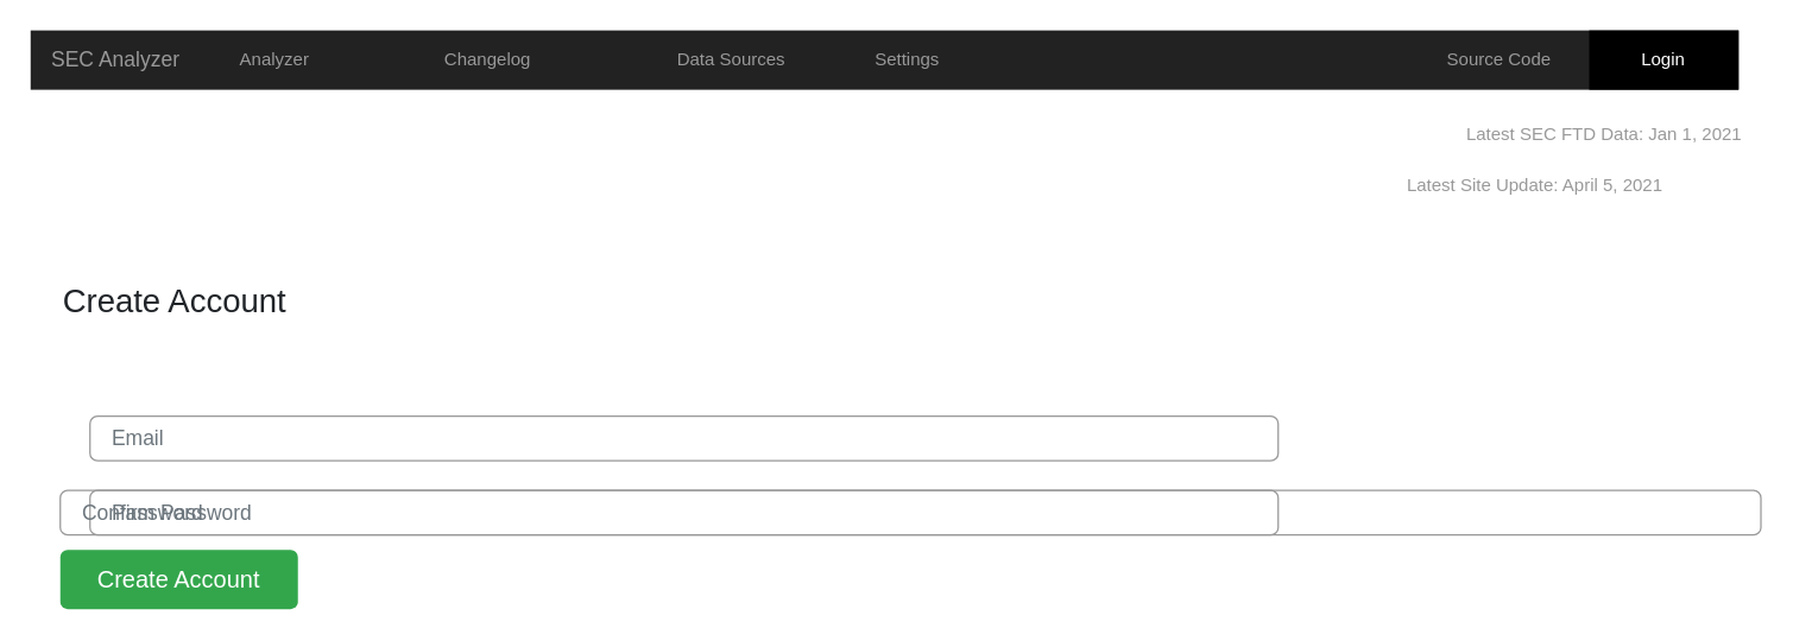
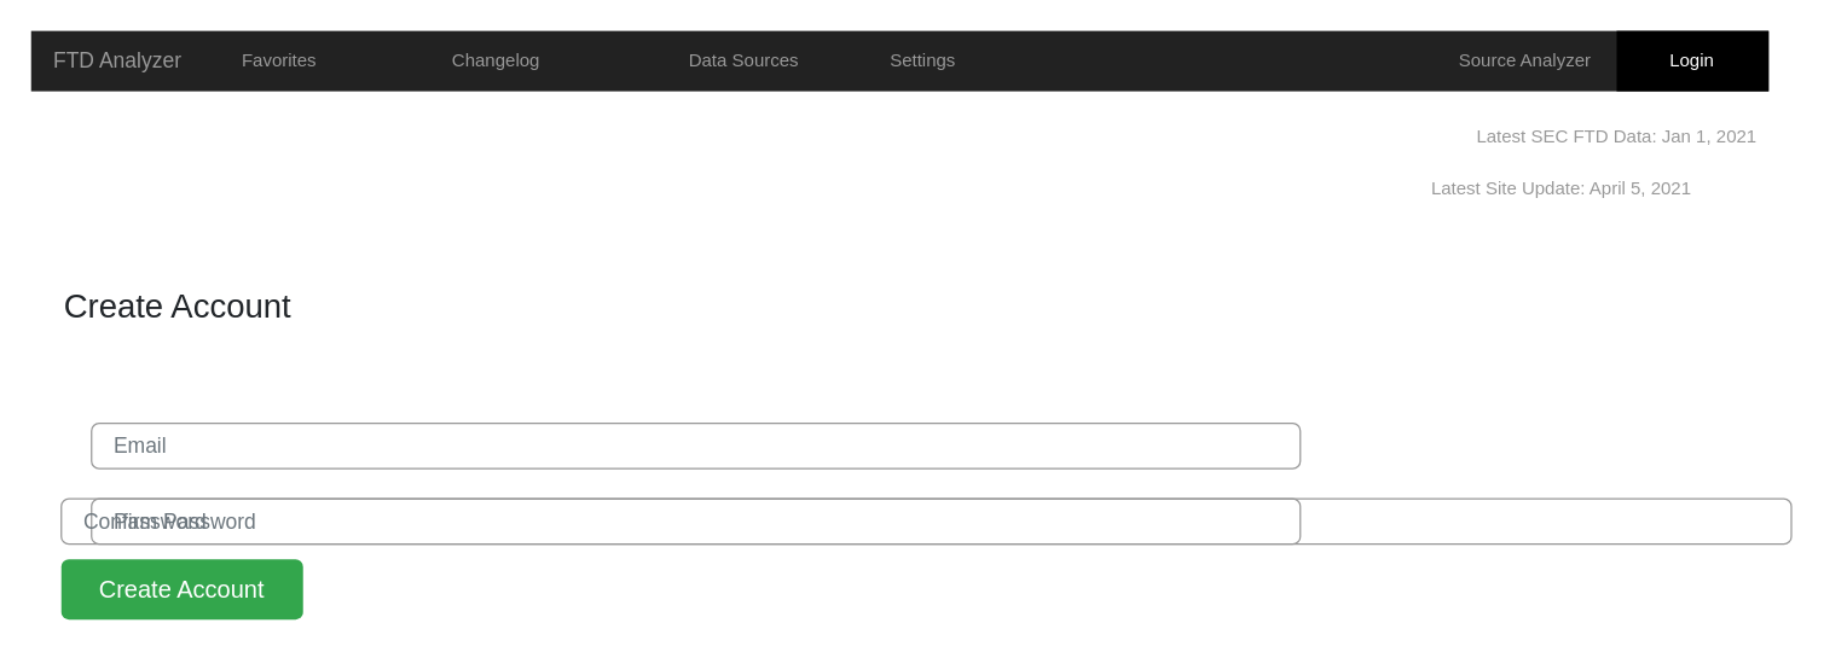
  <mxCell id="0" style=";html=1;" />
  <mxCell id="1" style=";html=1;" parent="0" />
  <mxCell id="2" value="" style="html=1;shadow=0;dashed=0;shape=mxgraph.bootstrap.rect;fillColor=#222222;strokeColor=none;whiteSpace=wrap;rounded=0;fontSize=12;fontColor=#000000;align=center;" parent="1" vertex="1"><mxGeometry x="20" y="20" width="1150" height="40" as="geometry" /></mxCell>
- <mxCell id="3" value="SEC Analyzer" style="html=1;shadow=0;dashed=0;strokeColor=none;shape=mxgraph.bootstrap.rect;fontSize=14;whiteSpace=wrap;fillColor=none;fontColor=#999999;" parent="2" vertex="1"><mxGeometry width="115" height="40" as="geometry" /></mxCell>
- <mxCell id="4" value="Analyzer" style="html=1;shadow=0;dashed=0;shape=mxgraph.bootstrap.rect;strokeColor=none;spacingRight=30;whiteSpace=wrap;fillColor=none;fontColor=#999999;" parent="2" vertex="1"><mxGeometry x="115" width="129.375" height="40" as="geometry" /></mxCell>
+ <mxCell id="3" value="FTD Analyzer" style="html=1;shadow=0;dashed=0;strokeColor=none;shape=mxgraph.bootstrap.rect;fontSize=14;whiteSpace=wrap;fillColor=none;fontColor=#999999;" parent="2" vertex="1"><mxGeometry width="115" height="40" as="geometry" /></mxCell>
+ <mxCell id="4" value="Favorites" style="html=1;shadow=0;dashed=0;shape=mxgraph.bootstrap.rect;strokeColor=none;spacingRight=30;whiteSpace=wrap;fillColor=none;fontColor=#999999;" parent="2" vertex="1"><mxGeometry x="115" width="129.375" height="40" as="geometry" /></mxCell>
  <mxCell id="5" value="84" style="html=1;shadow=0;dashed=0;shape=mxgraph.bootstrap.rrect;rSize=8;strokeColor=none;fontColor=#ffffff;whiteSpace=wrap;textOpacity=0;fillColor=none;" parent="4" vertex="1"><mxGeometry x="1" y="0.5" width="25" height="16" relative="1" as="geometry"><mxPoint x="-30" y="-8" as="offset" /></mxGeometry></mxCell>
  <mxCell id="6" value="&lt;font color=&quot;#999999&quot;&gt;Changelog&lt;/font&gt;" style="html=1;shadow=0;dashed=0;strokeColor=none;shape=mxgraph.bootstrap.rect;spacingRight=30;whiteSpace=wrap;fontColor=#FFFFFF;fillColor=none;" parent="2" vertex="1"><mxGeometry x="244.375" width="158.125" height="40" as="geometry" /></mxCell>
  <mxCell id="7" value="42" style="html=1;shadow=0;dashed=0;shape=mxgraph.bootstrap.rrect;rSize=8;strokeColor=none;fontColor=#ffffff;whiteSpace=wrap;fillColor=none;textOpacity=0;" parent="6" vertex="1"><mxGeometry x="1" y="0.5" width="25" height="16" relative="1" as="geometry"><mxPoint x="-30" y="-8" as="offset" /></mxGeometry></mxCell>
  <mxCell id="8" value="Data Sources" style="html=1;shadow=0;dashed=0;strokeColor=none;shape=mxgraph.bootstrap.rect;whiteSpace=wrap;fillColor=none;fontColor=#999999;" parent="2" vertex="1"><mxGeometry x="402.5" width="137.5" height="40" as="geometry" /></mxCell>
  <mxCell id="9" value="Settings" style="html=1;shadow=0;dashed=0;strokeColor=none;shape=mxgraph.bootstrap.rect;whiteSpace=wrap;fillColor=none;fontColor=#999999;" parent="2" vertex="1"><mxGeometry x="540" width="100.625" height="40" as="geometry" /></mxCell>
  <mxCell id="10" value="Login" style="html=1;shadow=0;dashed=0;strokeColor=none;shape=mxgraph.bootstrap.rect;whiteSpace=wrap;fontColor=#FFFFFF;fillColor=#000000;" parent="2" vertex="1"><mxGeometry x="1049.375" width="100.625" height="40" as="geometry" /></mxCell>
- <mxCell id="11" value="Source Code" style="html=1;shadow=0;dashed=0;fillColor=none;strokeColor=none;shape=mxgraph.bootstrap.rect;fontColor=#999999;whiteSpace=wrap;" parent="2" vertex="1"><mxGeometry x="920" width="137.5" height="40" as="geometry" /></mxCell>
+ <mxCell id="11" value="Source Analyzer" style="html=1;shadow=0;dashed=0;fillColor=none;strokeColor=none;shape=mxgraph.bootstrap.rect;fontColor=#999999;whiteSpace=wrap;" parent="2" vertex="1"><mxGeometry x="920" width="137.5" height="40" as="geometry" /></mxCell>
  <mxCell id="12" value="Latest Site Update: April 5, 2021" style="html=1;shadow=0;dashed=0;shape=mxgraph.bootstrap.rect;strokeColor=none;fillColor=none;fontColor=#999999;align=left;spacingLeft=5;whiteSpace=wrap;rounded=0;" parent="1" vertex="1"><mxGeometry x="940" y="115" width="200" height="20" as="geometry" /></mxCell>
- <mxCell id="13" value="Latest SEC FTD Data: Jan 1, 2021" style="html=1;shadow=0;dashed=0;shape=mxgraph.bootstrap.rect;strokeColor=none;fillColor=none;fontColor=#999999;align=left;spacingLeft=5;whiteSpace=wrap;rounded=0;" parent="1" vertex="1"><mxGeometry x="980" y="80" width="200" height="20" as="geometry" /></mxCell>
+ <mxCell id="13" value="Latest SEC FTD Data: Jan 1, 2021" style="html=1;shadow=0;dashed=0;shape=mxgraph.bootstrap.rect;strokeColor=none;fillColor=none;fontColor=#999999;align=left;spacingLeft=5;whiteSpace=wrap;rounded=0;" parent="1" vertex="1"><mxGeometry x="970" y="80" width="200" height="20" as="geometry" /></mxCell>
  <mxCell id="14" value="Create Account" style="fillColor=none;strokeColor=none;align=left;fontSize=22;fontColor=#212529;" parent="1" vertex="1"><mxGeometry x="40" y="180" width="210" height="40" as="geometry" /></mxCell>
  <mxCell id="15" value="Email" style="html=1;shadow=0;dashed=0;shape=mxgraph.bootstrap.rrect;rSize=5;fillColor=none;strokeColor=#999999;align=left;spacing=15;fontSize=14;fontColor=#6C767D;" parent="1" vertex="1"><mxGeometry width="800" height="30" relative="1" as="geometry"><mxPoint x="60" y="280" as="offset" /></mxGeometry></mxCell>
  <mxCell id="16" value="Password" style="html=1;shadow=0;dashed=0;shape=mxgraph.bootstrap.rrect;rSize=5;fillColor=none;strokeColor=#999999;align=left;spacing=15;fontSize=14;fontColor=#6C767D;" parent="1" vertex="1"><mxGeometry width="800" height="30" relative="1" as="geometry"><mxPoint x="60" y="330" as="offset" /></mxGeometry></mxCell>
  <mxCell id="17" value="Create Account" style="html=1;shadow=0;dashed=0;shape=mxgraph.bootstrap.rrect;rSize=5;strokeColor=none;strokeWidth=1;fillColor=#33A64C;fontColor=#FFFFFF;whiteSpace=wrap;align=center;verticalAlign=middle;spacingLeft=0;fontStyle=0;fontSize=16;spacing=5;" parent="1" vertex="1"><mxGeometry x="40" y="370" width="160" height="40" as="geometry" /></mxCell>
  <mxCell id="18" value="Confirm Password" style="html=1;shadow=0;dashed=0;shape=mxgraph.bootstrap.rrect;rSize=5;fillColor=none;strokeColor=#999999;align=left;spacing=15;fontSize=14;fontColor=#6C767D;" vertex="1" parent="1"><mxGeometry x="40" y="330" width="1145" height="30" as="geometry" /></mxCell>
